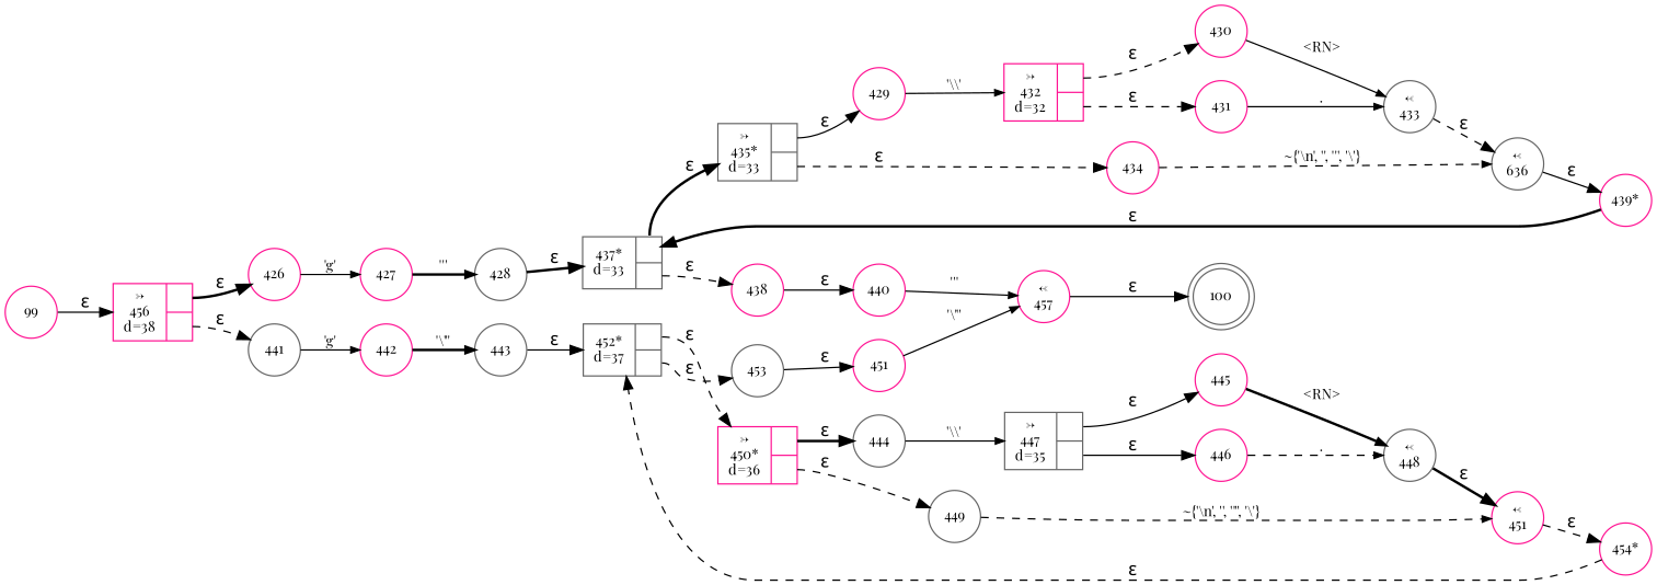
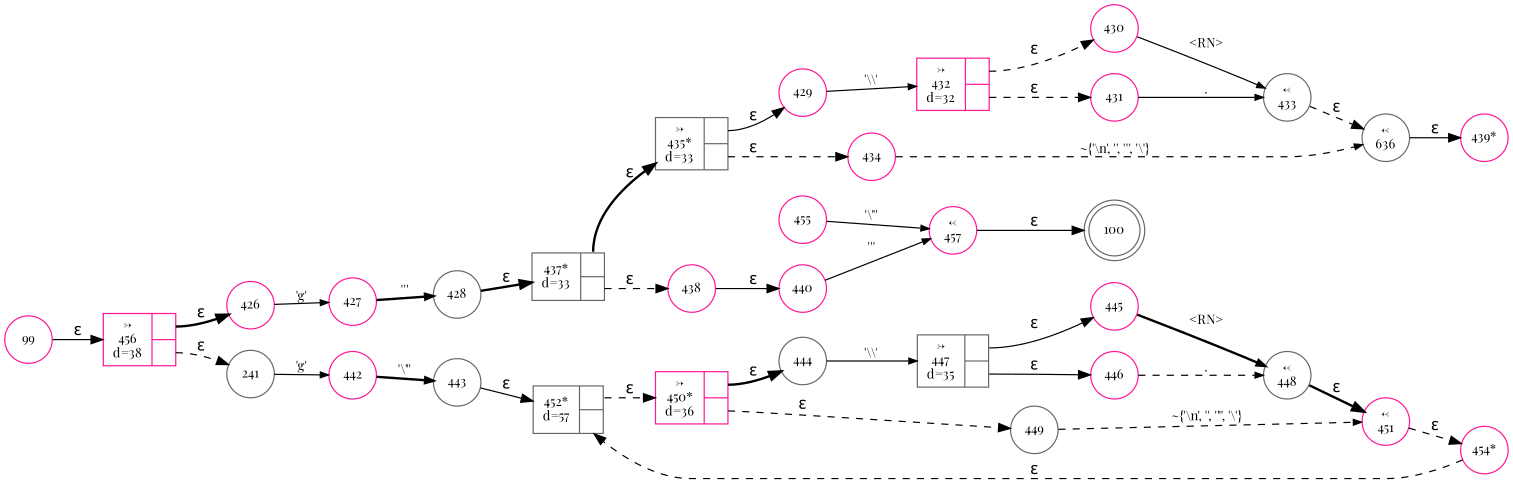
  digraph {
    fontname="Playfair Display"
    rankdir=LR
    node [color=deeppink fixedsize=true fontname="Playfair Display" fontsize=11 shape=circle peripheries=1]
    edge [fontname="Playfair Display" style=solid]
    n1 [color=gray40 label=100 shape=doublecircle width=.6 peripheries=""]
    n2 [color=gray40 label="&larr;\n448" width=.55]
    n3 [label="&larr;\n451" width=.55]
    n4 [label="454*" width=.55]
    n5 [color=gray40 label=449 width=.55]
    n6 [fixedsize=false label="{&rarr;\n450*\nd=36|{<p0>|<p1>}}" shape=record]
    n7 [color=gray40 label=444 width=.55]
    n8 [color=gray40 fixedsize=false label="{&rarr;\n447\nd=35|{<p0>|<p1>}}" shape=record]
-   n9 [color=gray40 fixedsize=false label="{452*\nd=37|{<p0>|<p1>}}" shape=record]
-   n10 [color=gray40 label=453 width=.55]
-   n11 [label=451 width=.55]
+   n9 [color=gray40 fixedsize=false label="{452*\nd=57|{<p0>|<p1>}}" shape=record]
+   n11 [label=455 width=.55]
    n12 [label="&larr;\n457" width=.55]
    n13 [fixedsize=false label="{&rarr;\n456\nd=38|{<p0>|<p1>}}" shape=record]
    n14 [label=426 width=.55]
-   n15 [color=gray40 label=441 width=.55]
+   n15 [color=gray40 label=241 width=.55]
    n16 [label=427 width=.55]
    n17 [label=442 width=.55]
    n18 [label=99 width=.55]
    n19 [color=gray40 label=428 width=.55]
    n20 [color=gray40 fixedsize=false label="{437*\nd=33|{<p0>|<p1>}}" shape=record]
    n21 [color=gray40 fixedsize=false label="{&rarr;\n435*\nd=33|{<p0>|<p1>}}" shape=record]
    n22 [label=438 width=.55]
    n23 [label=429 width=.55]
    n24 [fixedsize=false label="{&rarr;\n432\nd=32|{<p0>|<p1>}}" shape=record]
    n25 [label=430 width=.55]
    n26 [label=431 width=.55]
    n27 [color=gray40 label="&larr;\n433" width=.55]
    n28 [color=gray40 label="&larr;\n636" width=.55]
    n29 [label="439*" width=.55]
    n30 [label=434 width=.55]
    n31 [label=440 width=.55]
    n32 [color=gray40 label=443 width=.55]
    n33 [label=445 width=.55]
    n34 [label=446 width=.55]
    n2 -> n3 [label="&epsilon;" style=bold]
    n3 -> n4 [label="&epsilon;" style=dashed]
    n4 -> n9 [label="&epsilon;" style=dashed]
    n5 -> n3 [arrowhead=normal arrowsize=.7 fontsize=11 label="~{'\\n', '', '\"', '\\'}" style=dashed]
    n6 -> n5 [label="&epsilon;" style=dashed tailport=p1]
    n6 -> n7 [label="&epsilon;" style=bold tailport=p0]
    n7 -> n8 [arrowhead=normal arrowsize=.7 fontsize=11 label="'\\\\'"]
    n8 -> n33 [label="&epsilon;" tailport=p0]
    n8 -> n34 [label="&epsilon;" tailport=p1]
    n9 -> n6 [label="&epsilon;" style=dashed tailport=p0]
-   n9 -> n10 [label="&epsilon;" style=dashed tailport=p1]
-   n10 -> n11 [label="&epsilon;"]
    n11 -> n12 [arrowhead=normal arrowsize=.7 fontsize=11 label="'\\\"'"]
    n12 -> n1 [label="&epsilon;"]
    n13 -> n14 [label="&epsilon;" style=bold tailport=p0]
    n13 -> n15 [label="&epsilon;" style=dashed tailport=p1]
    n14 -> n16 [arrowhead=normal arrowsize=.7 fontsize=11 label="'g'"]
    n15 -> n17 [arrowhead=normal arrowsize=.7 fontsize=11 label="'g'"]
    n16 -> n19 [arrowhead=normal arrowsize=.7 fontsize=11 label="'''" style=bold]
    n17 -> n32 [arrowhead=normal arrowsize=.7 fontsize=11 label="'\\\"'" style=bold]
    n18 -> n13 [label="&epsilon;"]
    n19 -> n20 [label="&epsilon;" style=bold]
    n20 -> n21 [label="&epsilon;" style=bold tailport=p0]
    n20 -> n22 [label="&epsilon;" style=dashed tailport=p1]
    n21 -> n23 [label="&epsilon;" tailport=p0]
    n21 -> n30 [label="&epsilon;" style=dashed tailport=p1]
    n22 -> n31 [label="&epsilon;"]
    n23 -> n24 [arrowhead=normal arrowsize=.7 fontsize=11 label="'\\\\'"]
    n24 -> n25 [label="&epsilon;" style=dashed tailport=p0]
    n24 -> n26 [label="&epsilon;" style=dashed tailport=p1]
    n25 -> n27 [arrowhead=normal arrowsize=.7 fontsize=11 label="<RN>"]
    n26 -> n27 [arrowhead=normal arrowsize=.7 fontsize=11 label="."]
    n27 -> n28 [label="&epsilon;" style=dashed]
    n28 -> n29 [label="&epsilon;"]
-   n29 -> n20 [label="&epsilon;" style=bold]
    n30 -> n28 [arrowhead=normal arrowsize=.7 fontsize=11 label="~{'\\n', '', ''', '\\'}" style=dashed]
    n31 -> n12 [arrowhead=normal arrowsize=.7 fontsize=11 label="'''"]
    n32 -> n9 [label="&epsilon;"]
    n33 -> n2 [arrowhead=normal arrowsize=.7 fontsize=11 label="<RN>" style=bold]
    n34 -> n2 [arrowhead=normal arrowsize=.7 fontsize=11 label="." style=dashed]
  }
